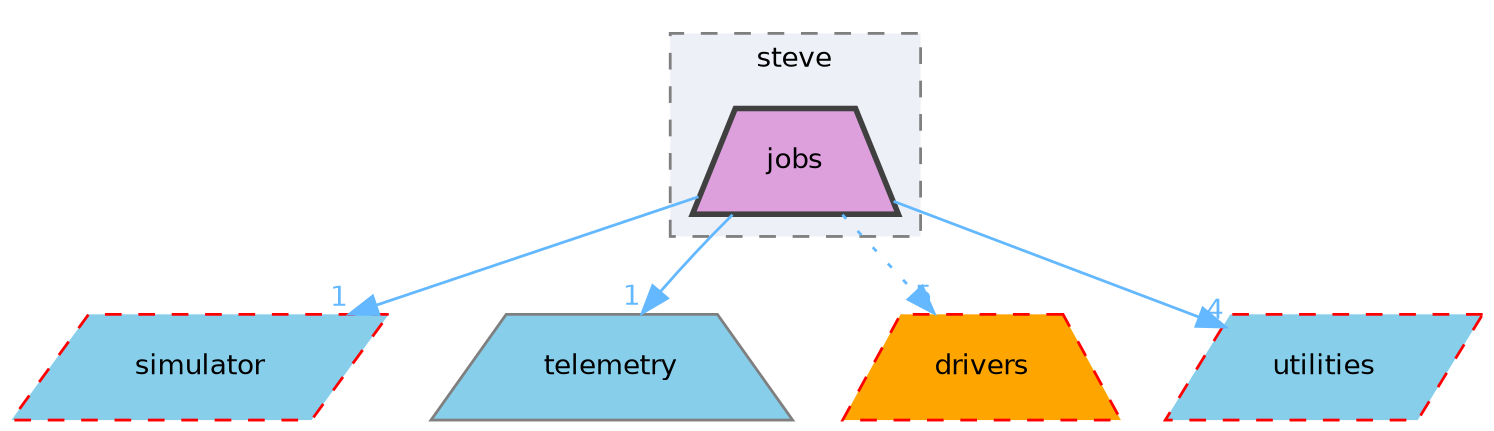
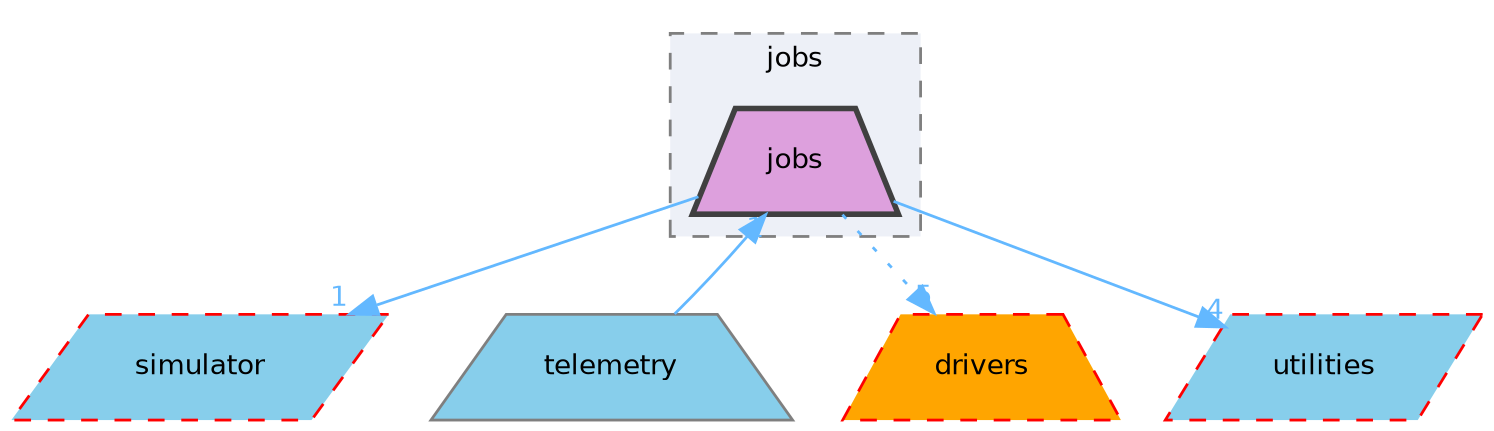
  digraph {
    compound=true
    node [color=red fillcolor=skyblue fontname=Helvetica fontsize=10 shape=trapezium style="filled,dashed"]
    edge [color=steelblue1 fontcolor=steelblue1 fontname=Helvetica fontsize=10 headlabel=1 labeldistance=1.5 labelfontname=Helvetica labelfontsize=10 style=solid]
    n1 [color=grey25 fillcolor=plum height=0.2 label=jobs style="filled,bold" width=0.4]
    n2 [height=0.2 label=simulator shape=parallelogram width=0.4]
    n3 [color=grey50 height=0.2 label=telemetry style=filled width=0.4]
    n4 [fillcolor=orange height=0.2 label=drivers width=0.4]
    n5 [height=0.2 label=utilities shape=parallelogram width=0.4]
    subgraph cluster_1 {
      bgcolor="#edf0f7"
      fontname=Helvetica
      fontsize=10
-     label=steve
+     label=jobs
      pencolor=grey50
      style="filled,dashed"
      n1
    }
    n1 -> n2
-   n1 -> n3
+   n3 -> n1
    n1 -> n4 [headlabel=5 style=dotted]
    n1 -> n5 [headlabel=4]
  }
